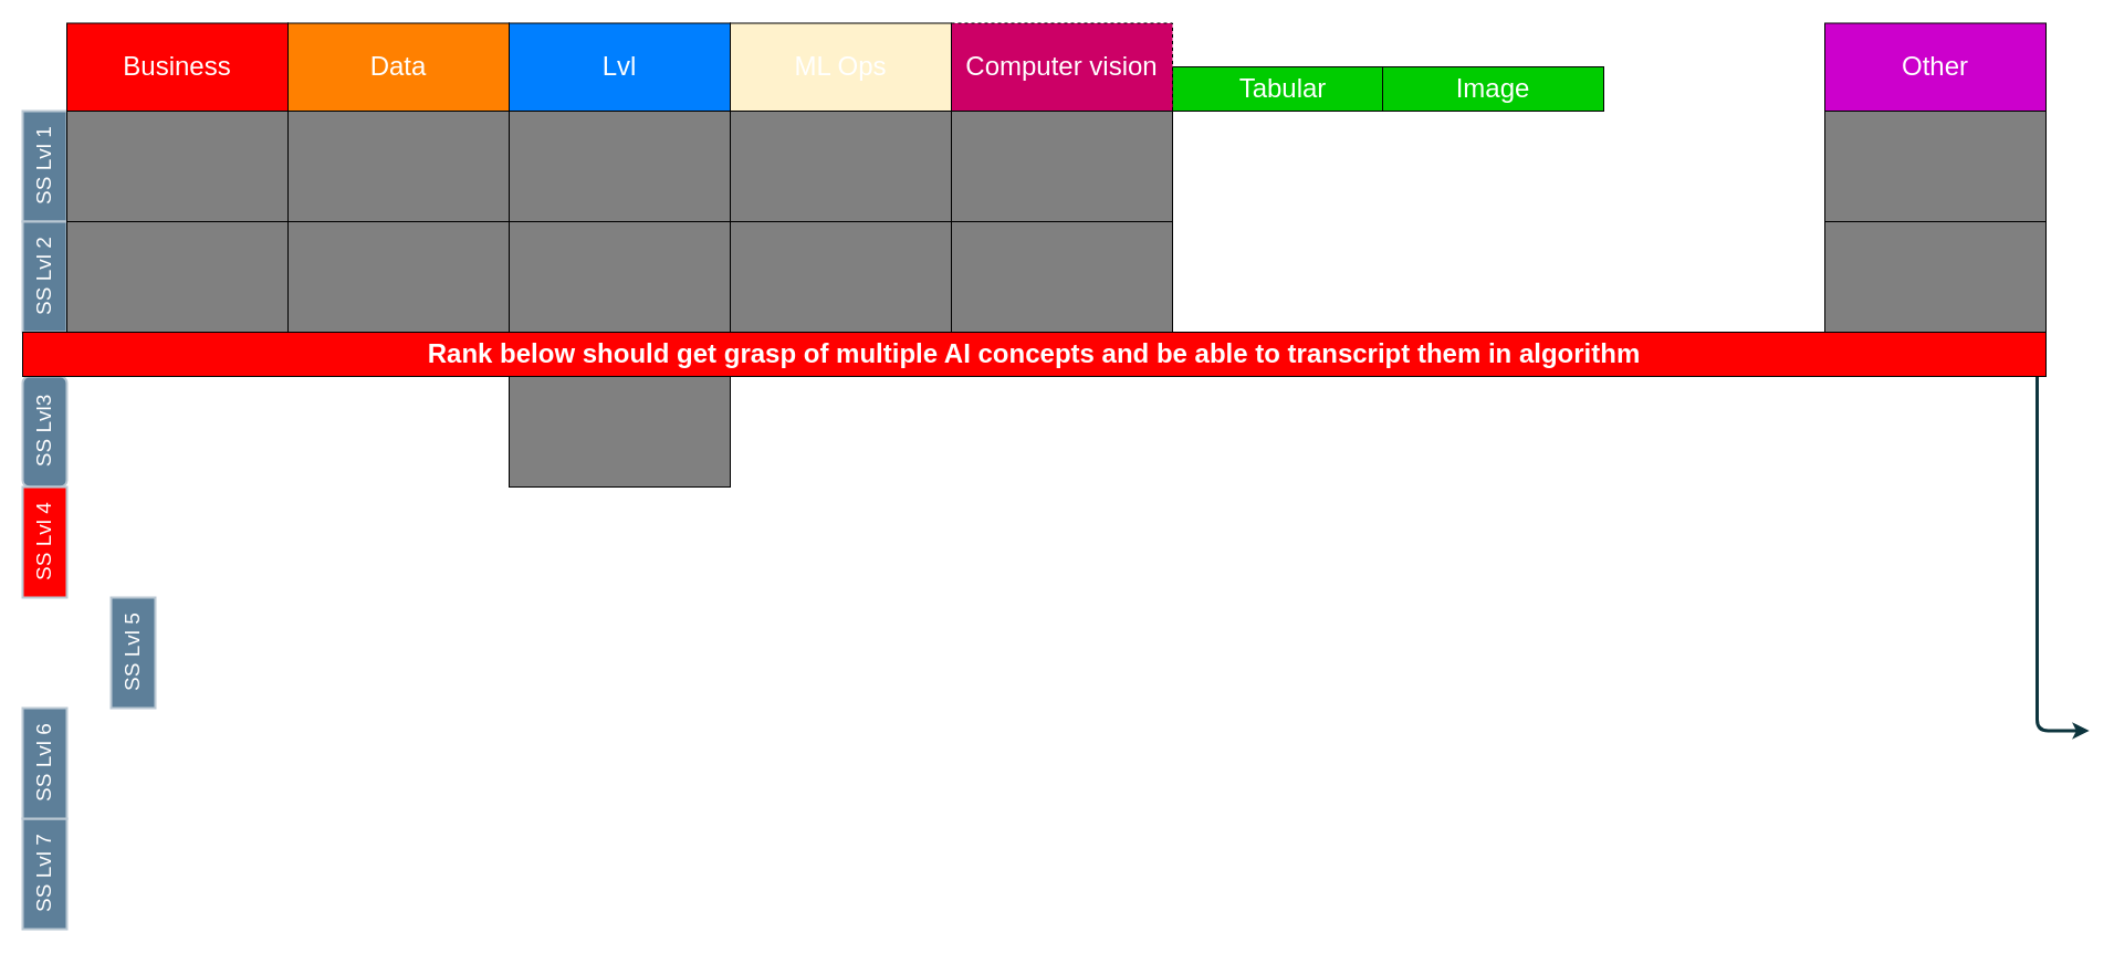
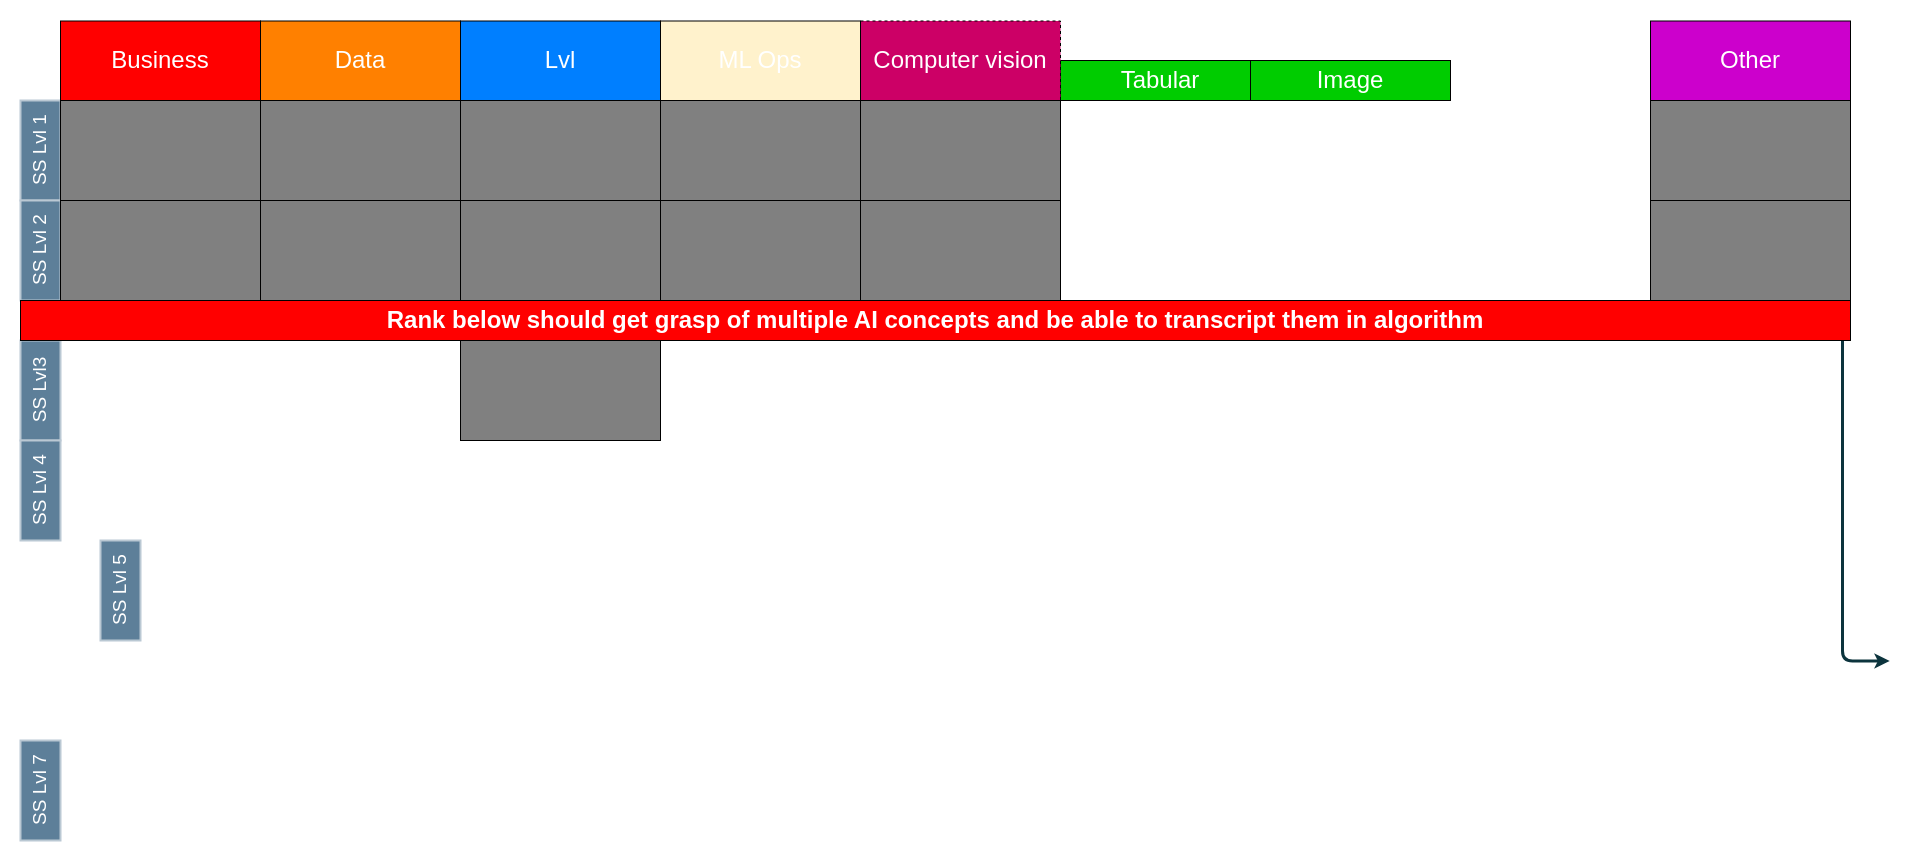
  <mxCell id="0" />
  <mxCell id="1" parent="0" />
  <mxCell id="2" value="SS Lvl 1" style="strokeColor=#BAC8D3;fillColor=#5d7f99;fontSize=19;strokeWidth=2;horizontal=0;fontFamily=Helvetica;html=1;labelBackgroundColor=none;fontColor=#FFFFFF;" parent="1" vertex="1"><mxGeometry x="20" y="100" width="40" height="100" as="geometry" /></mxCell>
  <mxCell id="3" value="SS Lvl 2" style="strokeColor=#BAC8D3;fillColor=#5d7f99;fontSize=19;strokeWidth=2;horizontal=0;fontFamily=Helvetica;html=1;labelBackgroundColor=none;fontColor=#FFFFFF;" parent="1" vertex="1"><mxGeometry x="20" y="200" width="40" height="100" as="geometry" /></mxCell>
- <mxCell id="4" value="SS Lvl3" style="strokeColor=#BAC8D3;fillColor=#5d7f99;fontSize=19;strokeWidth=2;horizontal=0;fontFamily=Helvetica;html=1;labelBackgroundColor=none;fontColor=#FFFFFF;rounded=1;" parent="1" vertex="1"><mxGeometry x="20" y="340" width="40" height="100" as="geometry" /></mxCell>
+ <mxCell id="4" value="SS Lvl3" style="strokeColor=#BAC8D3;fillColor=#5d7f99;fontSize=19;strokeWidth=2;horizontal=0;fontFamily=Helvetica;html=1;labelBackgroundColor=none;fontColor=#FFFFFF;" parent="1" vertex="1"><mxGeometry x="20" y="340" width="40" height="100" as="geometry" /></mxCell>
  <mxCell id="5" value="SS Lvl 5" style="strokeColor=#BAC8D3;fillColor=#5d7f99;fontSize=19;strokeWidth=2;horizontal=0;fontFamily=Helvetica;html=1;labelBackgroundColor=none;fontColor=#FFFFFF;" parent="1" vertex="1"><mxGeometry x="100" y="540" width="40" height="100" as="geometry" /></mxCell>
- <mxCell id="6" value="SS Lvl 4" style="strokeColor=#BAC8D3;fillColor=#ff0000;fontSize=19;strokeWidth=2;horizontal=0;fontFamily=Helvetica;html=1;labelBackgroundColor=none;fontColor=#FFFFFF;" parent="1" vertex="1"><mxGeometry x="20" y="440" width="40" height="100" as="geometry" /></mxCell>
+ <mxCell id="6" value="SS Lvl 4" style="strokeColor=#BAC8D3;fillColor=#5d7f99;fontSize=19;strokeWidth=2;horizontal=0;fontFamily=Helvetica;html=1;labelBackgroundColor=none;fontColor=#FFFFFF;" parent="1" vertex="1"><mxGeometry x="20" y="440" width="40" height="100" as="geometry" /></mxCell>
  <mxCell id="7" value="SS Lvl 7" style="strokeColor=#BAC8D3;fillColor=#5d7f99;fontSize=19;strokeWidth=2;horizontal=0;fontFamily=Helvetica;html=1;labelBackgroundColor=none;fontColor=#FFFFFF;" parent="1" vertex="1"><mxGeometry x="20" y="740" width="40" height="100" as="geometry" /></mxCell>
- <mxCell id="8" value="SS Lvl 6" style="strokeColor=#BAC8D3;fillColor=#5d7f99;fontSize=19;strokeWidth=2;horizontal=0;fontFamily=Helvetica;html=1;labelBackgroundColor=none;fontColor=#FFFFFF;" parent="1" vertex="1"><mxGeometry x="20" y="640" width="40" height="100" as="geometry" /></mxCell>
  <mxCell id="9" value="" style="edgeStyle=elbowEdgeStyle;elbow=horizontal;strokeWidth=3;strokeColor=#0C343D;fontFamily=Helvetica;html=1;" parent="1" edge="1"><mxGeometry x="6.449" y="830.5" width="131.973" height="100" as="geometry"><mxPoint x="1795.082" y="160.5" as="sourcePoint" /><mxPoint x="1889.238" y="660.5" as="targetPoint" /></mxGeometry></mxCell>
  <mxCell id="10" value="&lt;font style=&quot;font-size: 24px&quot; color=&quot;#ffffff&quot;&gt;Business&lt;/font&gt;" style="rounded=0;whiteSpace=wrap;html=1;fillColor=#FF0000;" vertex="1" parent="1"><mxGeometry x="60" y="20.5" width="200" height="79.5" as="geometry" /></mxCell>
  <mxCell id="11" value="&lt;font style=&quot;font-size: 24px&quot; color=&quot;#ffffff&quot;&gt;Data&lt;/font&gt;" style="rounded=0;whiteSpace=wrap;html=1;fillColor=#FF8000;" vertex="1" parent="1"><mxGeometry x="260" y="20.5" width="200" height="79.5" as="geometry" /></mxCell>
  <mxCell id="12" value="&lt;font style=&quot;font-size: 24px&quot; color=&quot;#ffffff&quot;&gt;Lvl&lt;/font&gt;" style="rounded=0;whiteSpace=wrap;html=1;fillColor=#007FFF;" vertex="1" parent="1"><mxGeometry x="460" y="20.5" width="200" height="79.5" as="geometry" /></mxCell>
  <mxCell id="13" value="&lt;font style=&quot;font-size: 24px&quot; color=&quot;#ffffff&quot;&gt;Tabular&lt;/font&gt;" style="rounded=0;whiteSpace=wrap;html=1;fillColor=#00CC00;" vertex="1" parent="1"><mxGeometry x="1060" y="60" width="200" height="40" as="geometry" /></mxCell>
  <mxCell id="14" value="&lt;font style=&quot;font-size: 24px&quot; color=&quot;#ffffff&quot;&gt;Image&lt;/font&gt;" style="rounded=0;whiteSpace=wrap;html=1;fillColor=#00CC00;" vertex="1" parent="1"><mxGeometry x="1250" y="60" width="200" height="40" as="geometry" /></mxCell>
  <mxCell id="15" value="&lt;font style=&quot;font-size: 24px&quot; color=&quot;#ffffff&quot;&gt;Other&lt;/font&gt;" style="rounded=0;whiteSpace=wrap;html=1;fillColor=#CC00CC;" vertex="1" parent="1"><mxGeometry x="1650" y="20.5" width="200" height="79.5" as="geometry" /></mxCell>
  <mxCell id="16" value="&lt;font style=&quot;font-size: 24px&quot; color=&quot;#ffffff&quot;&gt;Computer vision&lt;/font&gt;" style="rounded=0;whiteSpace=wrap;html=1;fillColor=#CC0066;dashed=1;" vertex="1" parent="1"><mxGeometry x="860" y="20.5" width="200" height="79.5" as="geometry" /></mxCell>
  <mxCell id="17" value="&lt;font style=&quot;font-size: 24px&quot; color=&quot;#ffffff&quot;&gt;&lt;b&gt;Rank below should get grasp of multiple AI concepts and be able to transcript them in algorithm&lt;/b&gt;&lt;/font&gt;" style="rounded=0;whiteSpace=wrap;html=1;fillColor=#FF0000;" vertex="1" parent="1"><mxGeometry x="20" y="300" width="1830" height="40" as="geometry" /></mxCell>
  <mxCell id="18" value="" style="rounded=0;whiteSpace=wrap;html=1;fillColor=#808080;" vertex="1" parent="1"><mxGeometry x="60" y="100" width="200" height="100" as="geometry" /></mxCell>
  <mxCell id="19" value="" style="rounded=0;whiteSpace=wrap;html=1;fillColor=#808080;" vertex="1" parent="1"><mxGeometry x="260" y="100" width="200" height="100" as="geometry" /></mxCell>
  <mxCell id="20" value="" style="rounded=0;whiteSpace=wrap;html=1;fillColor=#808080;" vertex="1" parent="1"><mxGeometry x="460" y="100" width="200" height="100" as="geometry" /></mxCell>
  <mxCell id="21" value="" style="rounded=0;whiteSpace=wrap;html=1;fillColor=#808080;" vertex="1" parent="1"><mxGeometry x="860" y="100" width="200" height="100" as="geometry" /></mxCell>
  <mxCell id="22" value="" style="rounded=0;whiteSpace=wrap;html=1;fillColor=#808080;" vertex="1" parent="1"><mxGeometry x="860" y="200" width="200" height="100" as="geometry" /></mxCell>
  <mxCell id="23" value="" style="rounded=0;whiteSpace=wrap;html=1;fillColor=#808080;" vertex="1" parent="1"><mxGeometry x="460" y="200" width="200" height="100" as="geometry" /></mxCell>
  <mxCell id="24" value="" style="rounded=0;whiteSpace=wrap;html=1;fillColor=#808080;" vertex="1" parent="1"><mxGeometry x="260" y="200" width="200" height="100" as="geometry" /></mxCell>
  <mxCell id="25" value="" style="rounded=0;whiteSpace=wrap;html=1;fillColor=#808080;" vertex="1" parent="1"><mxGeometry x="60" y="200" width="200" height="100" as="geometry" /></mxCell>
  <mxCell id="26" value="" style="rounded=0;whiteSpace=wrap;html=1;fillColor=#808080;" vertex="1" parent="1"><mxGeometry x="460" y="340" width="200" height="100" as="geometry" /></mxCell>
  <mxCell id="27" value="&lt;font style=&quot;font-size: 24px&quot; color=&quot;#ffffff&quot;&gt;ML Ops&lt;/font&gt;" style="rounded=0;whiteSpace=wrap;html=1;fillColor=#fff2cc;" vertex="1" parent="1"><mxGeometry x="660" y="20.5" width="200" height="79.5" as="geometry" /></mxCell>
  <mxCell id="28" value="" style="rounded=0;whiteSpace=wrap;html=1;fillColor=#808080;" vertex="1" parent="1"><mxGeometry x="660" y="100" width="200" height="100" as="geometry" /></mxCell>
  <mxCell id="29" value="" style="rounded=0;whiteSpace=wrap;html=1;fillColor=#808080;" vertex="1" parent="1"><mxGeometry x="660" y="200" width="200" height="100" as="geometry" /></mxCell>
  <mxCell id="30" value="" style="rounded=0;whiteSpace=wrap;html=1;fillColor=#808080;" vertex="1" parent="1"><mxGeometry x="1650" y="100" width="200" height="100" as="geometry" /></mxCell>
  <mxCell id="31" value="" style="rounded=0;whiteSpace=wrap;html=1;fillColor=#808080;" vertex="1" parent="1"><mxGeometry x="1650" y="200" width="200" height="100" as="geometry" /></mxCell>
